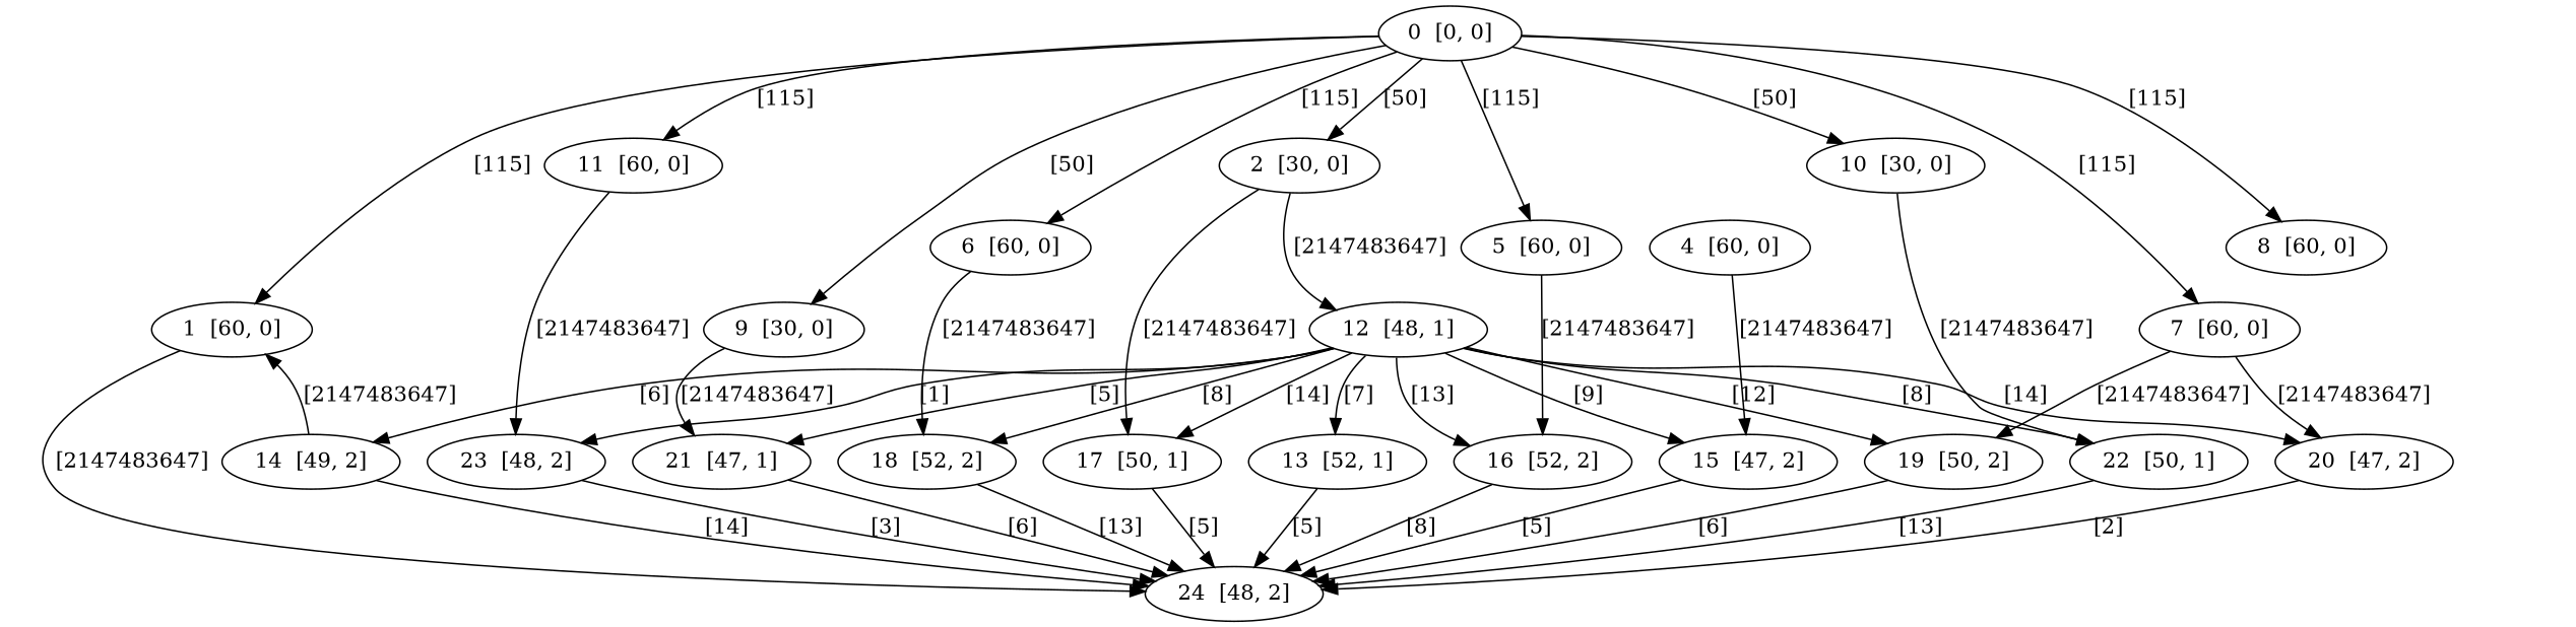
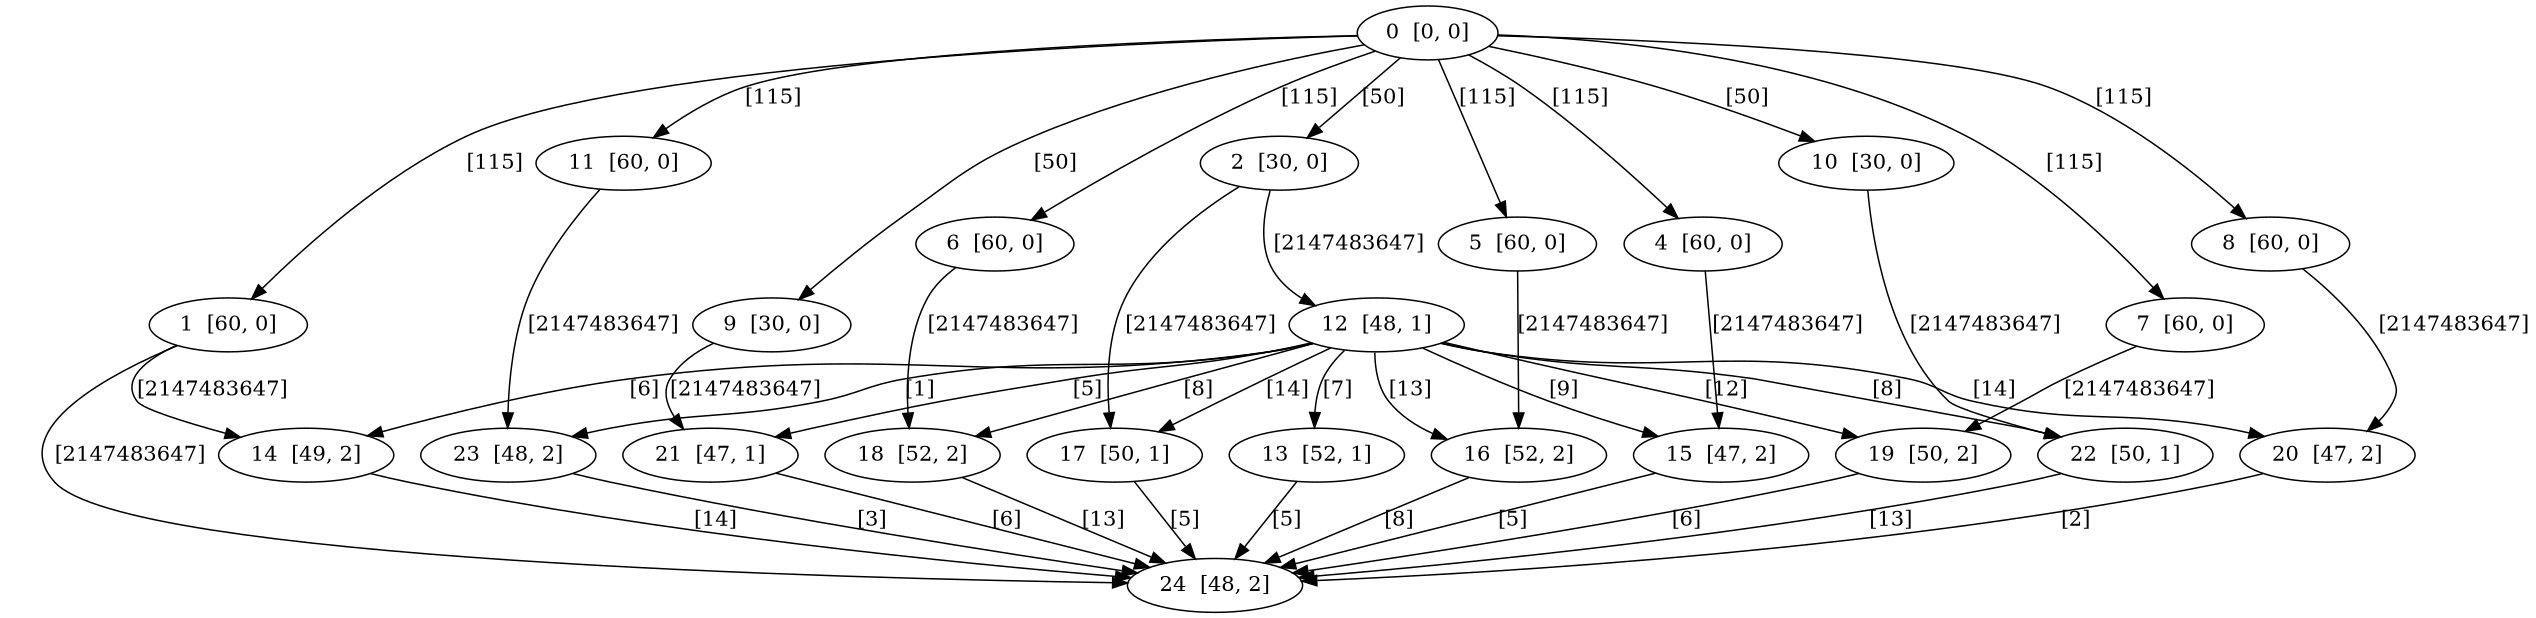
  digraph {
    fontname="DejaVu Serif"
    node [fontname="DejaVu Serif"]
    edge [fontname="DejaVu Serif"]
    n1 [label="0  [0, 0]"]
    n2 [label="1  [60, 0]"]
    n3 [label="2  [30, 0]"]
    n4 [label="4  [60, 0]"]
    n5 [label="5  [60, 0]"]
    n6 [label="6  [60, 0]"]
    n7 [label="7  [60, 0]"]
    n8 [label="8  [60, 0]"]
    n9 [label="9  [30, 0]"]
    n10 [label="10  [30, 0]"]
    n11 [label="11  [60, 0]"]
    n12 [label="14  [49, 2]"]
    n13 [label="24  [48, 2]"]
    n14 [label="12  [48, 1]"]
    n15 [label="17  [50, 1]"]
    n16 [label="15  [47, 2]"]
    n17 [label="16  [52, 2]"]
    n18 [label="18  [52, 2]"]
    n19 [label="19  [50, 2]"]
    n20 [label="20  [47, 2]"]
    n21 [label="21  [47, 1]"]
    n22 [label="22  [50, 1]"]
    n23 [label="23  [48, 2]"]
    n24 [label="13  [52, 1]"]
    n1 -> n2 [label="[115]"]
    n1 -> n3 [label="[50]"]
+   n1 -> n4 [label="[115]"]
    n1 -> n5 [label="[115]"]
    n1 -> n6 [label="[115]"]
    n1 -> n7 [label="[115]"]
    n1 -> n8 [label="[115]"]
    n1 -> n9 [label="[50]"]
    n1 -> n10 [label="[50]"]
    n1 -> n11 [label="[115]"]
-   n12 -> n2 [label="[2147483647]"]
+   n2 -> n12 [label="[2147483647]"]
    n2 -> n13 [label="[2147483647]"]
    n3 -> n14 [label="[2147483647]"]
    n3 -> n15 [label="[2147483647]"]
    n4 -> n16 [label="[2147483647]"]
    n5 -> n17 [label="[2147483647]"]
    n6 -> n18 [label="[2147483647]"]
    n7 -> n19 [label="[2147483647]"]
-   n7 -> n20 [label="[2147483647]"]
+   n8 -> n20 [label="[2147483647]"]
    n9 -> n21 [label="[2147483647]"]
    n10 -> n22 [label="[2147483647]"]
    n11 -> n23 [label="[2147483647]"]
    n12 -> n13 [label="[14]"]
    n14 -> n12 [label="[6]"]
    n14 -> n15 [label="[14]"]
    n14 -> n16 [label="[9]"]
    n14 -> n17 [label="[13]"]
    n14 -> n18 [label="[8]"]
    n14 -> n19 [label="[12]"]
    n14 -> n20 [label="[14]"]
    n14 -> n21 [label="[5]"]
    n14 -> n22 [label="[8]"]
    n14 -> n23 [label="[1]"]
    n14 -> n24 [label="[7]"]
    n15 -> n13 [label="[5]"]
    n16 -> n13 [label="[5]"]
    n17 -> n13 [label="[8]"]
    n18 -> n13 [label="[13]"]
    n19 -> n13 [label="[6]"]
    n20 -> n13 [label="[2]"]
    n21 -> n13 [label="[6]"]
    n22 -> n13 [label="[13]"]
    n23 -> n13 [label="[3]"]
    n24 -> n13 [label="[5]"]
  }
